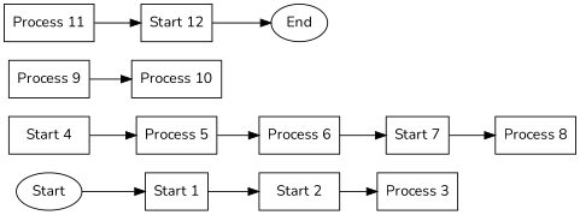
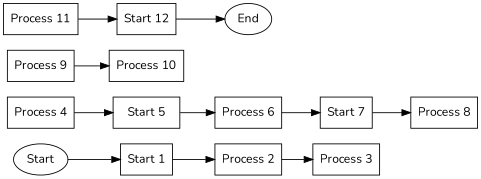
  digraph {
    fontname=Nunito
    rankdir=LR
    node [fontname=Nunito shape=box]
    edge [fontname=Nunito]
    n1 [label=Start shape=oval]
    n2 [label="Start 1"]
-   n3 [label="Start 2"]
+   n3 [label="Process 2"]
    n4 [label="Process 3"]
-   n5 [label="Start 4"]
-   n6 [label="Process 5"]
+   n5 [label="Process 4"]
+   n6 [label="Start 5"]
    n7 [label="Process 6"]
    n8 [label="Start 7"]
    n9 [label="Process 8"]
    n10 [label="Process 9"]
    n11 [label="Process 10"]
    n12 [label="Process 11"]
    n13 [label="Start 12"]
    n14 [label=End shape=oval]
    n1 -> n2
    n2 -> n3
    n3 -> n4
    n5 -> n6
    n6 -> n7
    n7 -> n8
    n8 -> n9
    n10 -> n11
    n12 -> n13
    n13 -> n14
  }
